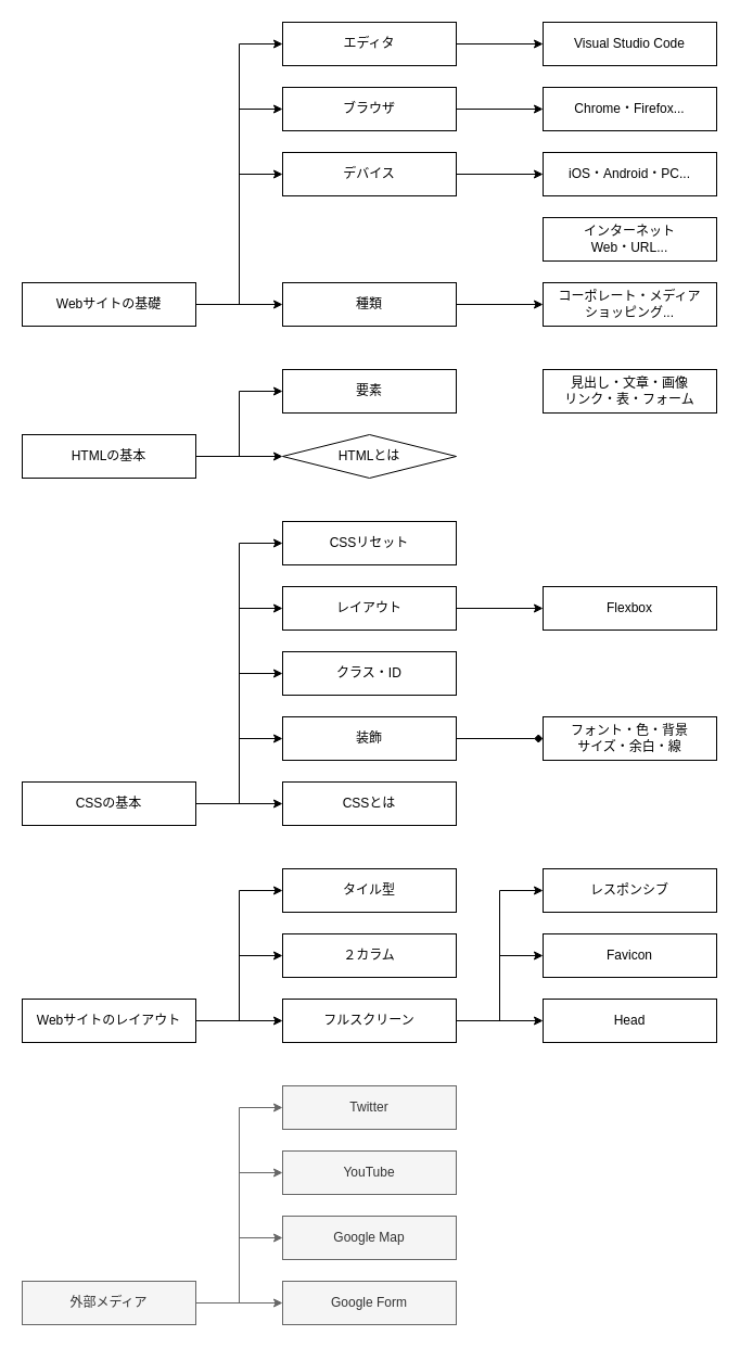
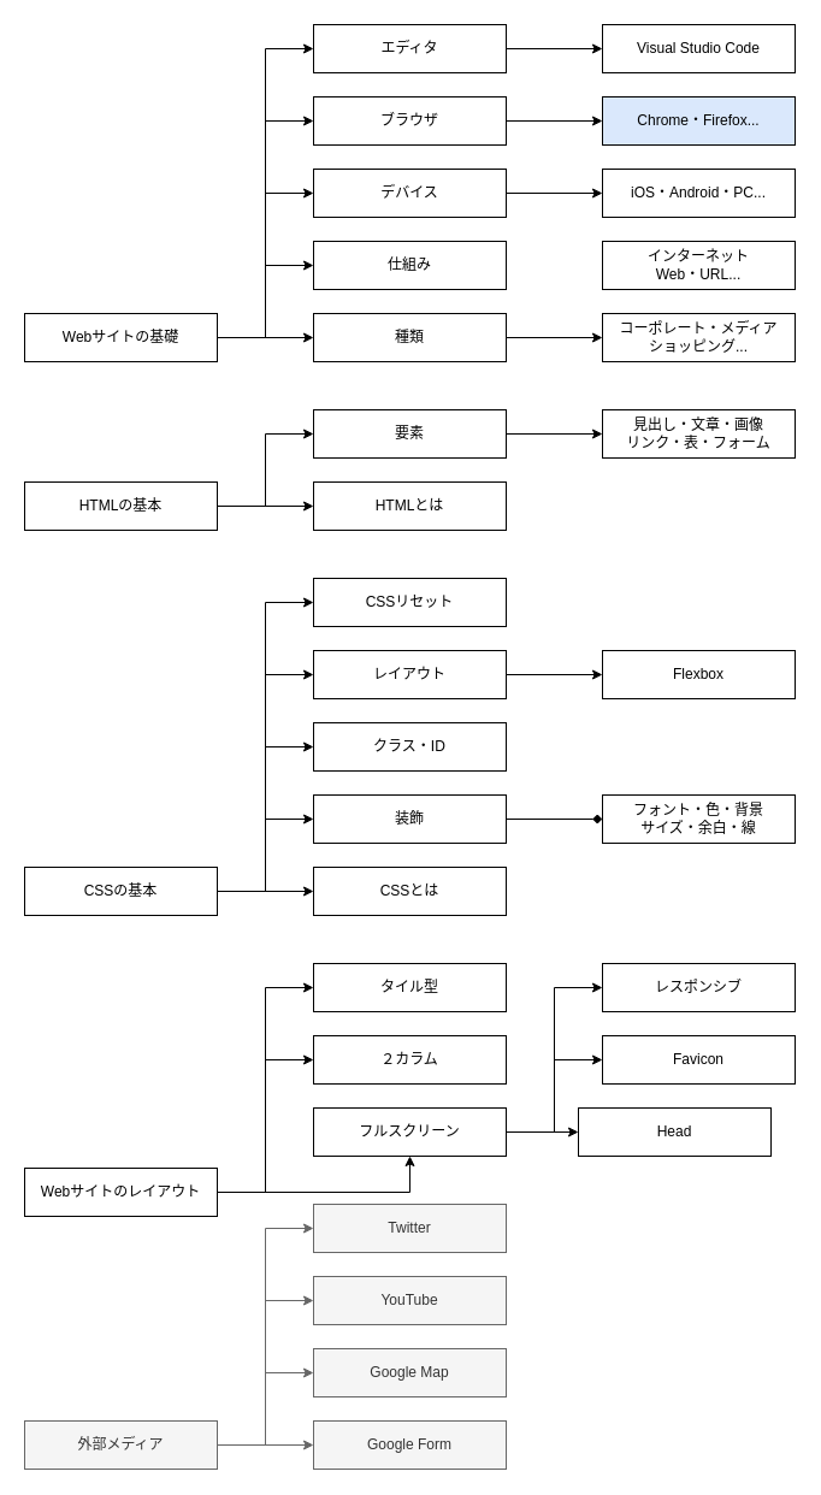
  <mxCell id="0" />
  <mxCell id="1" parent="0" />
  <mxCell id="2" value="" style="edgeStyle=orthogonalEdgeStyle;rounded=0;orthogonalLoop=1;jettySize=auto;html=1;" edge="1" parent="1" source="4" target="40"><mxGeometry relative="1" as="geometry" /></mxCell>
  <mxCell id="3" style="edgeStyle=orthogonalEdgeStyle;rounded=0;orthogonalLoop=1;jettySize=auto;html=1;entryX=0;entryY=0.5;entryDx=0;entryDy=0;" edge="1" parent="1" source="4" target="42"><mxGeometry relative="1" as="geometry" /></mxCell>
  <mxCell id="4" value="HTMLの基本" style="rounded=0;whiteSpace=wrap;html=1;" vertex="1" parent="1"><mxGeometry x="20" y="400" width="160" height="40" as="geometry" /></mxCell>
  <mxCell id="5" value="" style="edgeStyle=orthogonalEdgeStyle;rounded=0;orthogonalLoop=1;jettySize=auto;html=1;" edge="1" parent="1" source="10" target="43"><mxGeometry relative="1" as="geometry" /></mxCell>
  <mxCell id="6" style="edgeStyle=orthogonalEdgeStyle;rounded=0;orthogonalLoop=1;jettySize=auto;html=1;entryX=0;entryY=0.5;entryDx=0;entryDy=0;" edge="1" parent="1" source="10" target="45"><mxGeometry relative="1" as="geometry" /></mxCell>
  <mxCell id="7" style="edgeStyle=orthogonalEdgeStyle;rounded=0;orthogonalLoop=1;jettySize=auto;html=1;entryX=0;entryY=0.5;entryDx=0;entryDy=0;" edge="1" parent="1" source="10" target="46"><mxGeometry relative="1" as="geometry" /></mxCell>
  <mxCell id="8" style="edgeStyle=orthogonalEdgeStyle;rounded=0;orthogonalLoop=1;jettySize=auto;html=1;entryX=0;entryY=0.5;entryDx=0;entryDy=0;" edge="1" parent="1" source="10" target="48"><mxGeometry relative="1" as="geometry" /></mxCell>
  <mxCell id="9" style="edgeStyle=orthogonalEdgeStyle;rounded=0;orthogonalLoop=1;jettySize=auto;html=1;entryX=0;entryY=0.5;entryDx=0;entryDy=0;" edge="1" parent="1" source="10" target="49"><mxGeometry relative="1" as="geometry" /></mxCell>
  <mxCell id="10" value="CSSの基本" style="rounded=0;whiteSpace=wrap;html=1;" vertex="1" parent="1"><mxGeometry x="20" y="720" width="160" height="40" as="geometry" /></mxCell>
  <mxCell id="11" value="" style="edgeStyle=orthogonalEdgeStyle;rounded=0;orthogonalLoop=1;jettySize=auto;html=1;" edge="1" parent="1" source="14" target="56"><mxGeometry relative="1" as="geometry" /></mxCell>
  <mxCell id="12" style="edgeStyle=orthogonalEdgeStyle;rounded=0;orthogonalLoop=1;jettySize=auto;html=1;entryX=0;entryY=0.5;entryDx=0;entryDy=0;" edge="1" parent="1" source="14" target="57"><mxGeometry relative="1" as="geometry" /></mxCell>
  <mxCell id="13" style="edgeStyle=orthogonalEdgeStyle;rounded=0;orthogonalLoop=1;jettySize=auto;html=1;entryX=0;entryY=0.5;entryDx=0;entryDy=0;" edge="1" parent="1" source="14" target="58"><mxGeometry relative="1" as="geometry" /></mxCell>
- <mxCell id="14" value="Webサイトのレイアウト" style="rounded=0;whiteSpace=wrap;html=1;" vertex="1" parent="1"><mxGeometry x="20" y="920" width="160" height="40" as="geometry" /></mxCell>
+ <mxCell id="14" value="Webサイトのレイアウト" style="rounded=0;whiteSpace=wrap;html=1;" vertex="1" parent="1"><mxGeometry x="20" y="970" width="160" height="40" as="geometry" /></mxCell>
  <mxCell id="15" value="" style="edgeStyle=orthogonalEdgeStyle;rounded=0;orthogonalLoop=1;jettySize=auto;html=1;fillColor=#f5f5f5;strokeColor=#666666;" edge="1" parent="1" source="19" target="62"><mxGeometry relative="1" as="geometry" /></mxCell>
  <mxCell id="16" style="edgeStyle=orthogonalEdgeStyle;rounded=0;orthogonalLoop=1;jettySize=auto;html=1;entryX=0;entryY=0.5;entryDx=0;entryDy=0;fillColor=#f5f5f5;strokeColor=#666666;" edge="1" parent="1" source="19" target="63"><mxGeometry relative="1" as="geometry" /></mxCell>
  <mxCell id="17" style="edgeStyle=orthogonalEdgeStyle;rounded=0;orthogonalLoop=1;jettySize=auto;html=1;entryX=0;entryY=0.5;entryDx=0;entryDy=0;fillColor=#f5f5f5;strokeColor=#666666;" edge="1" parent="1" source="19" target="64"><mxGeometry relative="1" as="geometry" /></mxCell>
  <mxCell id="18" style="edgeStyle=orthogonalEdgeStyle;rounded=0;orthogonalLoop=1;jettySize=auto;html=1;entryX=0;entryY=0.5;entryDx=0;entryDy=0;fillColor=#f5f5f5;strokeColor=#666666;" edge="1" parent="1" source="19" target="65"><mxGeometry relative="1" as="geometry" /></mxCell>
  <mxCell id="19" value="外部メディア" style="rounded=0;whiteSpace=wrap;html=1;fillColor=#f5f5f5;strokeColor=#666666;fontColor=#333333;" vertex="1" parent="1"><mxGeometry x="20" y="1180" width="160" height="40" as="geometry" /></mxCell>
  <mxCell id="20" value="" style="edgeStyle=orthogonalEdgeStyle;rounded=0;orthogonalLoop=1;jettySize=auto;html=1;" edge="1" parent="1" source="25" target="27"><mxGeometry relative="1" as="geometry" /></mxCell>
+ <mxCell id="21" style="edgeStyle=orthogonalEdgeStyle;rounded=0;orthogonalLoop=1;jettySize=auto;html=1;entryX=0;entryY=0.5;entryDx=0;entryDy=0;" edge="1" parent="1" source="25" target="29"><mxGeometry relative="1" as="geometry" /></mxCell>
  <mxCell id="22" style="edgeStyle=orthogonalEdgeStyle;rounded=0;orthogonalLoop=1;jettySize=auto;html=1;entryX=0;entryY=0.5;entryDx=0;entryDy=0;" edge="1" parent="1" source="25" target="31"><mxGeometry relative="1" as="geometry" /></mxCell>
  <mxCell id="23" style="edgeStyle=orthogonalEdgeStyle;rounded=0;orthogonalLoop=1;jettySize=auto;html=1;entryX=0;entryY=0.5;entryDx=0;entryDy=0;" edge="1" parent="1" source="25" target="33"><mxGeometry relative="1" as="geometry" /></mxCell>
  <mxCell id="24" style="edgeStyle=orthogonalEdgeStyle;rounded=0;orthogonalLoop=1;jettySize=auto;html=1;entryX=0;entryY=0.5;entryDx=0;entryDy=0;" edge="1" parent="1" source="25" target="35"><mxGeometry relative="1" as="geometry" /></mxCell>
  <mxCell id="25" value="Webサイトの基礎" style="rounded=0;whiteSpace=wrap;html=1;" vertex="1" parent="1"><mxGeometry x="20" y="260" width="160" height="40" as="geometry" /></mxCell>
  <mxCell id="26" value="" style="edgeStyle=orthogonalEdgeStyle;rounded=0;orthogonalLoop=1;jettySize=auto;html=1;" edge="1" parent="1" source="27" target="28"><mxGeometry relative="1" as="geometry" /></mxCell>
  <mxCell id="27" value="種類" style="rounded=0;whiteSpace=wrap;html=1;" vertex="1" parent="1"><mxGeometry x="260" y="260" width="160" height="40" as="geometry" /></mxCell>
  <mxCell id="28" value="コーポレート・メディア&lt;br&gt;ショッピング..." style="rounded=0;whiteSpace=wrap;html=1;" vertex="1" parent="1"><mxGeometry x="500" y="260" width="160" height="40" as="geometry" /></mxCell>
+ <mxCell id="29" value="仕組み" style="rounded=0;whiteSpace=wrap;html=1;" vertex="1" parent="1"><mxGeometry x="260" y="200" width="160" height="40" as="geometry" /></mxCell>
  <mxCell id="30" value="" style="edgeStyle=orthogonalEdgeStyle;rounded=0;orthogonalLoop=1;jettySize=auto;html=1;" edge="1" parent="1" source="31" target="38"><mxGeometry relative="1" as="geometry" /></mxCell>
  <mxCell id="31" value="デバイス" style="rounded=0;whiteSpace=wrap;html=1;" vertex="1" parent="1"><mxGeometry x="260" width="160" height="40" as="geometry" y="140" /></mxCell>
  <mxCell id="32" value="" style="edgeStyle=orthogonalEdgeStyle;rounded=0;orthogonalLoop=1;jettySize=auto;html=1;" edge="1" parent="1" source="33" target="37"><mxGeometry relative="1" as="geometry" /></mxCell>
  <mxCell id="33" value="ブラウザ" style="rounded=0;whiteSpace=wrap;html=1;" vertex="1" parent="1"><mxGeometry x="260" y="80" width="160" height="40" as="geometry" /></mxCell>
  <mxCell id="34" style="edgeStyle=orthogonalEdgeStyle;rounded=0;orthogonalLoop=1;jettySize=auto;html=1;entryX=0;entryY=0.5;entryDx=0;entryDy=0;" edge="1" parent="1" source="35" target="36"><mxGeometry relative="1" as="geometry" /></mxCell>
  <mxCell id="35" value="エディタ" style="rounded=0;whiteSpace=wrap;html=1;" vertex="1" parent="1"><mxGeometry x="260" y="20" width="160" height="40" as="geometry" /></mxCell>
  <mxCell id="36" value="Visual Studio Code" style="rounded=0;whiteSpace=wrap;html=1;" vertex="1" parent="1"><mxGeometry x="500" y="20" width="160" height="40" as="geometry" /></mxCell>
- <mxCell id="37" value="Chrome・Firefox..." style="rounded=0;whiteSpace=wrap;html=1;" vertex="1" parent="1"><mxGeometry x="500" y="80" width="160" height="40" as="geometry" /></mxCell>
+ <mxCell id="37" value="Chrome・Firefox..." style="rounded=0;whiteSpace=wrap;html=1;fillColor=#dae8fc;" vertex="1" parent="1"><mxGeometry x="500" y="80" width="160" height="40" as="geometry" /></mxCell>
  <mxCell id="38" value="iOS・Android・PC..." style="rounded=0;whiteSpace=wrap;html=1;" vertex="1" parent="1"><mxGeometry x="500" width="160" height="40" as="geometry" y="140" /></mxCell>
  <mxCell id="39" value="インターネット&lt;br&gt;Web・URL..." style="rounded=0;whiteSpace=wrap;html=1;" vertex="1" parent="1"><mxGeometry x="500" y="200" width="160" height="40" as="geometry" /></mxCell>
- <mxCell id="40" value="HTMLとは" style="rhombus;whiteSpace=wrap;html=1;" vertex="1" parent="1"><mxGeometry x="260" y="400" width="160" height="40" as="geometry" /></mxCell>
+ <mxCell id="40" value="HTMLとは" style="rounded=0;whiteSpace=wrap;html=1;" vertex="1" parent="1"><mxGeometry x="260" y="400" width="160" height="40" as="geometry" /></mxCell>
+ <mxCell id="41" value="" style="edgeStyle=orthogonalEdgeStyle;rounded=0;orthogonalLoop=1;jettySize=auto;html=1;" edge="1" parent="1" source="42" target="52"><mxGeometry relative="1" as="geometry" /></mxCell>
  <mxCell id="42" value="要素" style="rounded=0;whiteSpace=wrap;html=1;" vertex="1" parent="1"><mxGeometry x="260" y="340" width="160" height="40" as="geometry" /></mxCell>
  <mxCell id="43" value="CSSとは" style="rounded=0;whiteSpace=wrap;html=1;" vertex="1" parent="1"><mxGeometry x="260" y="720" width="160" height="40" as="geometry" /></mxCell>
  <mxCell id="44" value="" style="edgeStyle=orthogonalEdgeStyle;rounded=0;orthogonalLoop=1;jettySize=auto;html=1;endArrow=diamond;" edge="1" parent="1" source="45" target="51"><mxGeometry relative="1" as="geometry" /></mxCell>
  <mxCell id="45" value="装飾" style="rounded=0;whiteSpace=wrap;html=1;" vertex="1" parent="1"><mxGeometry x="260" y="660" width="160" height="40" as="geometry" /></mxCell>
  <mxCell id="46" value="クラス・ID" style="rounded=0;whiteSpace=wrap;html=1;" vertex="1" parent="1"><mxGeometry x="260" y="600" width="160" height="40" as="geometry" /></mxCell>
  <mxCell id="47" value="" style="edgeStyle=orthogonalEdgeStyle;rounded=0;orthogonalLoop=1;jettySize=auto;html=1;" edge="1" parent="1" source="48" target="50"><mxGeometry relative="1" as="geometry" /></mxCell>
  <mxCell id="48" value="レイアウト" style="rounded=0;whiteSpace=wrap;html=1;" vertex="1" parent="1"><mxGeometry x="260" y="540" width="160" height="40" as="geometry" /></mxCell>
  <mxCell id="49" value="CSSリセット" style="rounded=0;whiteSpace=wrap;html=1;" vertex="1" parent="1"><mxGeometry x="260" y="480" width="160" height="40" as="geometry" /></mxCell>
  <mxCell id="50" value="Flexbox" style="rounded=0;whiteSpace=wrap;html=1;" vertex="1" parent="1"><mxGeometry x="500" y="540" width="160" height="40" as="geometry" /></mxCell>
  <mxCell id="51" value="フォント・色・背景&lt;br&gt;サイズ・余白・線" style="rounded=0;whiteSpace=wrap;html=1;" vertex="1" parent="1"><mxGeometry x="500" y="660" width="160" height="40" as="geometry" /></mxCell>
  <mxCell id="52" value="見出し・文章・画像&lt;br&gt;リンク・表・フォーム" style="rounded=0;whiteSpace=wrap;html=1;" vertex="1" parent="1"><mxGeometry x="500" y="340" width="160" height="40" as="geometry" /></mxCell>
  <mxCell id="53" style="edgeStyle=orthogonalEdgeStyle;rounded=0;orthogonalLoop=1;jettySize=auto;html=1;entryX=0;entryY=0.5;entryDx=0;entryDy=0;" edge="1" parent="1" source="56" target="59"><mxGeometry relative="1" as="geometry" /></mxCell>
  <mxCell id="54" style="edgeStyle=orthogonalEdgeStyle;rounded=0;orthogonalLoop=1;jettySize=auto;html=1;entryX=0;entryY=0.5;entryDx=0;entryDy=0;" edge="1" parent="1" source="56" target="60"><mxGeometry relative="1" as="geometry" /></mxCell>
  <mxCell id="55" style="edgeStyle=orthogonalEdgeStyle;rounded=0;orthogonalLoop=1;jettySize=auto;html=1;entryX=0;entryY=0.5;entryDx=0;entryDy=0;" edge="1" parent="1" source="56" target="61"><mxGeometry relative="1" as="geometry" /></mxCell>
  <mxCell id="56" value="フルスクリーン" style="rounded=0;whiteSpace=wrap;html=1;" vertex="1" parent="1"><mxGeometry x="260" y="920" width="160" height="40" as="geometry" /></mxCell>
  <mxCell id="57" value="２カラム" style="rounded=0;whiteSpace=wrap;html=1;" vertex="1" parent="1"><mxGeometry x="260" y="860" width="160" height="40" as="geometry" /></mxCell>
  <mxCell id="58" value="タイル型" style="rounded=0;whiteSpace=wrap;html=1;" vertex="1" parent="1"><mxGeometry x="260" y="800" width="160" height="40" as="geometry" /></mxCell>
- <mxCell id="59" value="Head" style="rounded=0;whiteSpace=wrap;html=1;" vertex="1" parent="1"><mxGeometry x="500" y="920" width="160" height="40" as="geometry" /></mxCell>
+ <mxCell id="59" value="Head" style="rounded=0;whiteSpace=wrap;html=1;" vertex="1" parent="1"><mxGeometry x="480" y="920" width="160" height="40" as="geometry" /></mxCell>
  <mxCell id="60" value="Favicon" style="rounded=0;whiteSpace=wrap;html=1;" vertex="1" parent="1"><mxGeometry x="500" y="860" width="160" height="40" as="geometry" /></mxCell>
  <mxCell id="61" value="レスポンシブ" style="rounded=0;whiteSpace=wrap;html=1;" vertex="1" parent="1"><mxGeometry x="500" y="800" width="160" height="40" as="geometry" /></mxCell>
  <mxCell id="62" value="Google Form" style="rounded=0;whiteSpace=wrap;html=1;fillColor=#f5f5f5;strokeColor=#666666;fontColor=#333333;" vertex="1" parent="1"><mxGeometry x="260" y="1180" width="160" height="40" as="geometry" /></mxCell>
  <mxCell id="63" value="Google Map" style="rounded=0;whiteSpace=wrap;html=1;fillColor=#f5f5f5;strokeColor=#666666;fontColor=#333333;" vertex="1" parent="1"><mxGeometry x="260" y="1120" width="160" height="40" as="geometry" /></mxCell>
  <mxCell id="64" value="YouTube" style="rounded=0;whiteSpace=wrap;html=1;fillColor=#f5f5f5;strokeColor=#666666;fontColor=#333333;" vertex="1" parent="1"><mxGeometry x="260" y="1060" width="160" height="40" as="geometry" /></mxCell>
  <mxCell id="65" value="Twitter" style="rounded=0;whiteSpace=wrap;html=1;fillColor=#f5f5f5;strokeColor=#666666;fontColor=#333333;" vertex="1" parent="1"><mxGeometry x="260" y="1000" width="160" height="40" as="geometry" /></mxCell>
